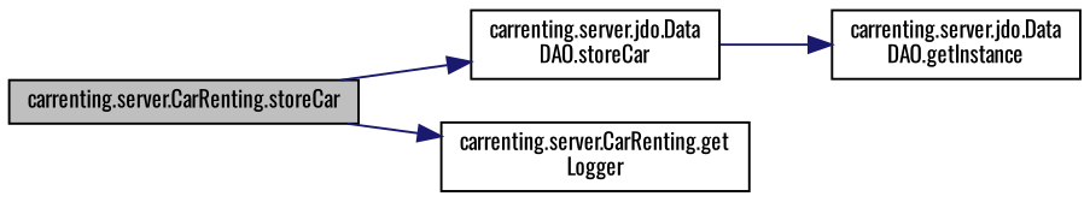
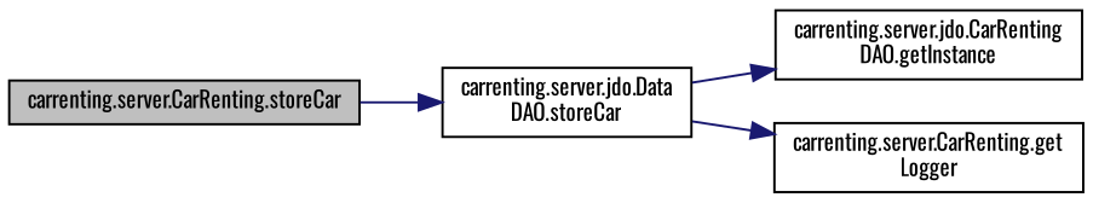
  digraph {
    fontname=Oswald
    rankdir=LR
    node [color=black fillcolor=white fontname=Oswald fontsize=10 shape=record style=filled]
    edge [color=midnightblue fontname=Oswald fontsize=10 labelfontname=Helvetica labelfontsize=10 style=solid]
    n1 [fillcolor=grey75 fontcolor=black height=0.2 label="carrenting.server.CarRenting.storeCar" width=0.4]
    n2 [height=0.2 label="carrenting.server.jdo.Data\lDAO.storeCar" width=0.4]
-   n3 [height=0.2 label="carrenting.server.jdo.Data\lDAO.getInstance" width=0.4]
+   n3 [height=0.2 label="carrenting.server.jdo.CarRenting\lDAO.getInstance" width=0.4]
    n4 [height=0.2 label="carrenting.server.CarRenting.get\lLogger" width=0.4]
    n1 -> n2
    n2 -> n3
-   n1 -> n4
+   n2 -> n4
  }
